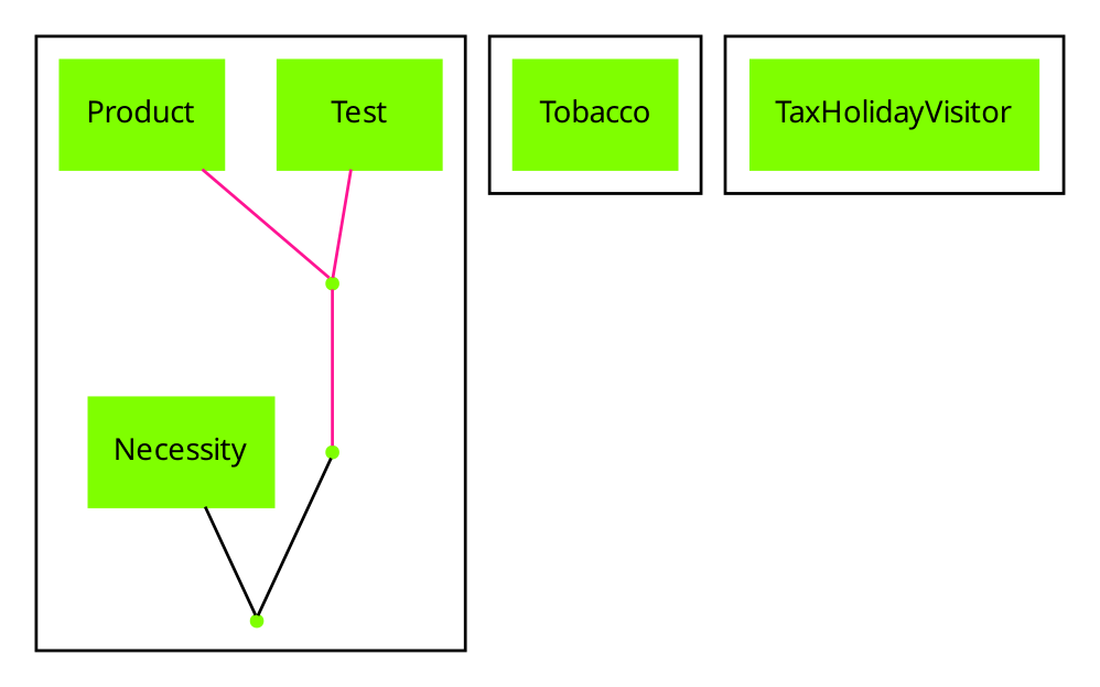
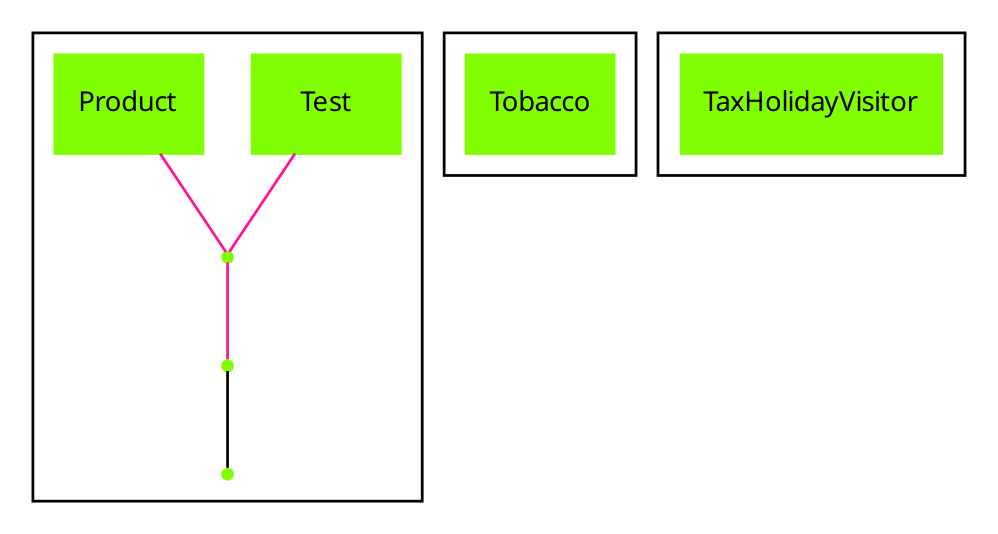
  digraph {
    fontname=Verdana
    fontsize=10
    node [color=chartreuse fontname=Verdana fontsize=10 shape=rectangle style=filled]
    edge [color=deeppink dir=none]
    n1 [label=Test]
    node2 [shape=point style=""]
    n3 [label=Product]
    node4 [shape=point style=""]
    node6 [shape=point style=""]
-   n6 [label=Necessity]
    n7 [label=Tobacco]
    n8 [label=TaxHolidayVisitor]
    subgraph cluster_1 {
      n1
      node2
      n3
      node4
      node6
-     n6
    }
    subgraph cluster_2 {
      n7
    }
    subgraph cluster_3 {
      n8
    }
    n1 -> node2
    node2 -> node4
    n3 -> node2
    node4 -> node6 [color=black]
-   n6 -> node6 [color=black]
  }
